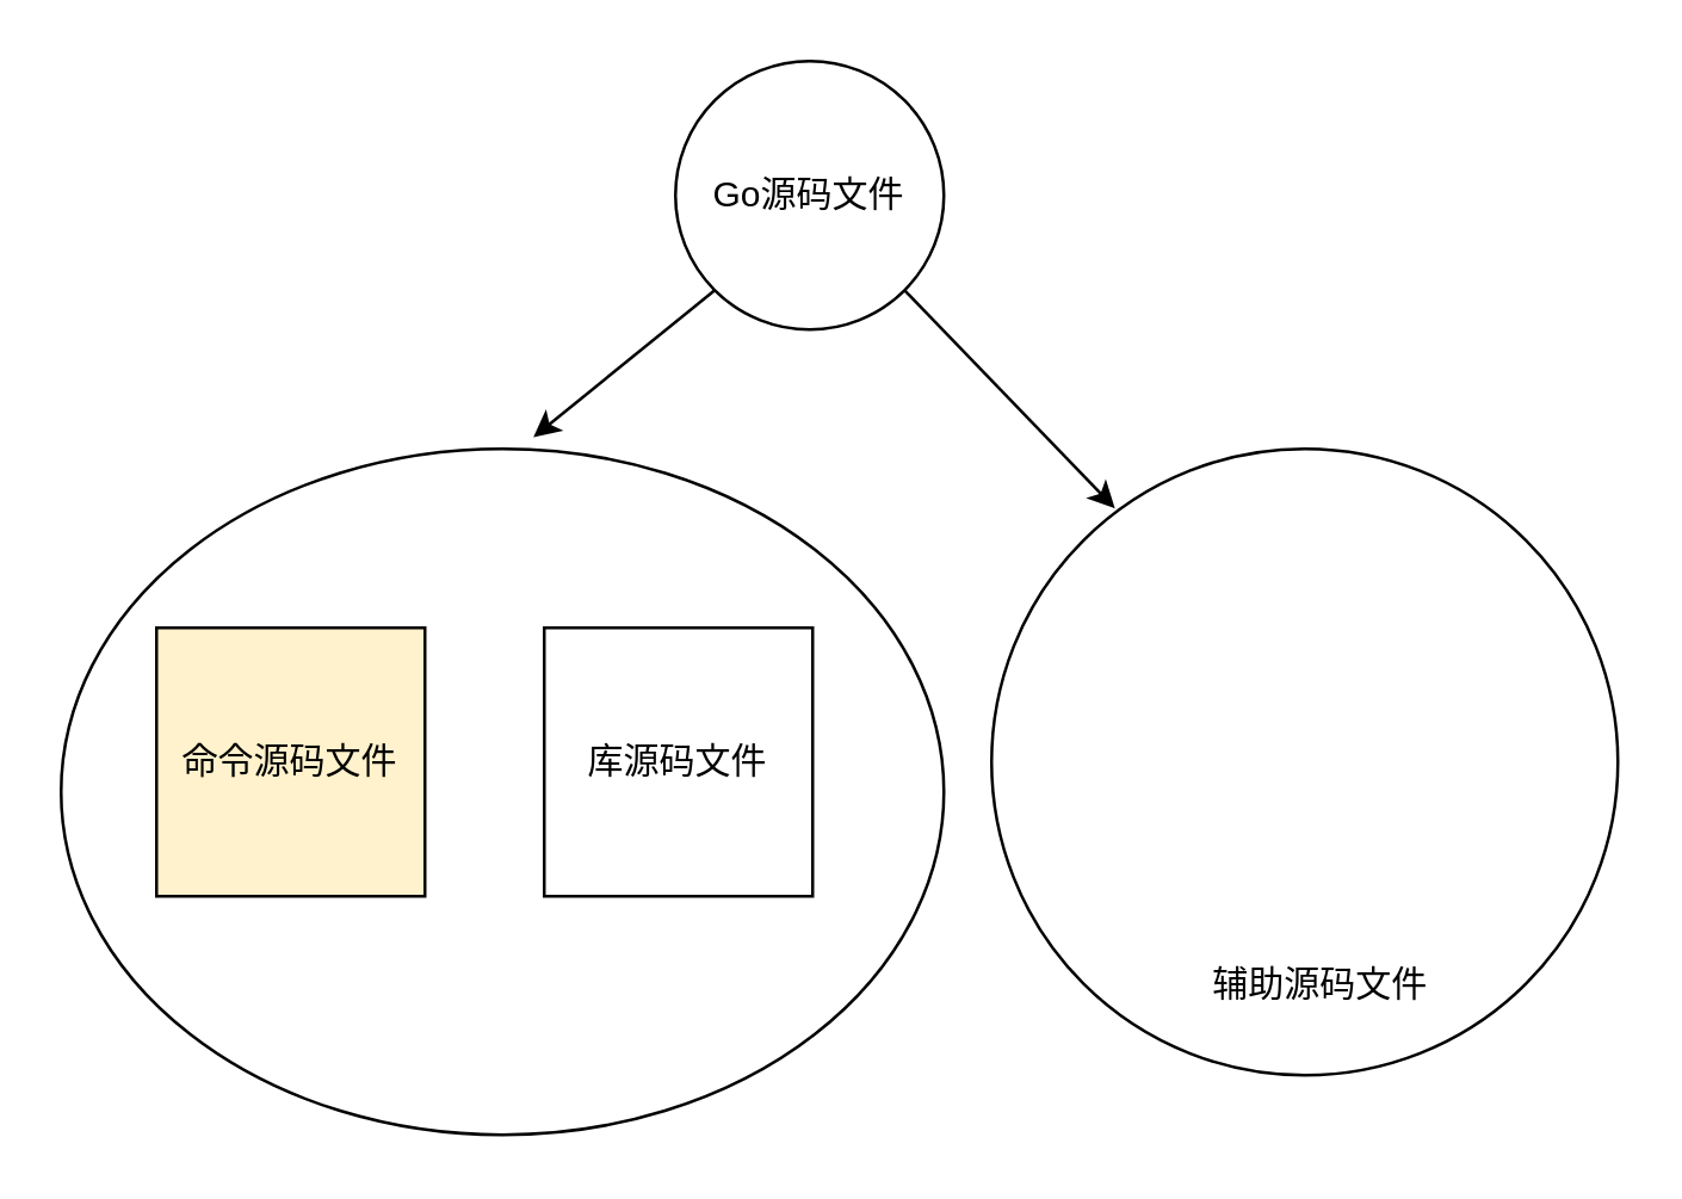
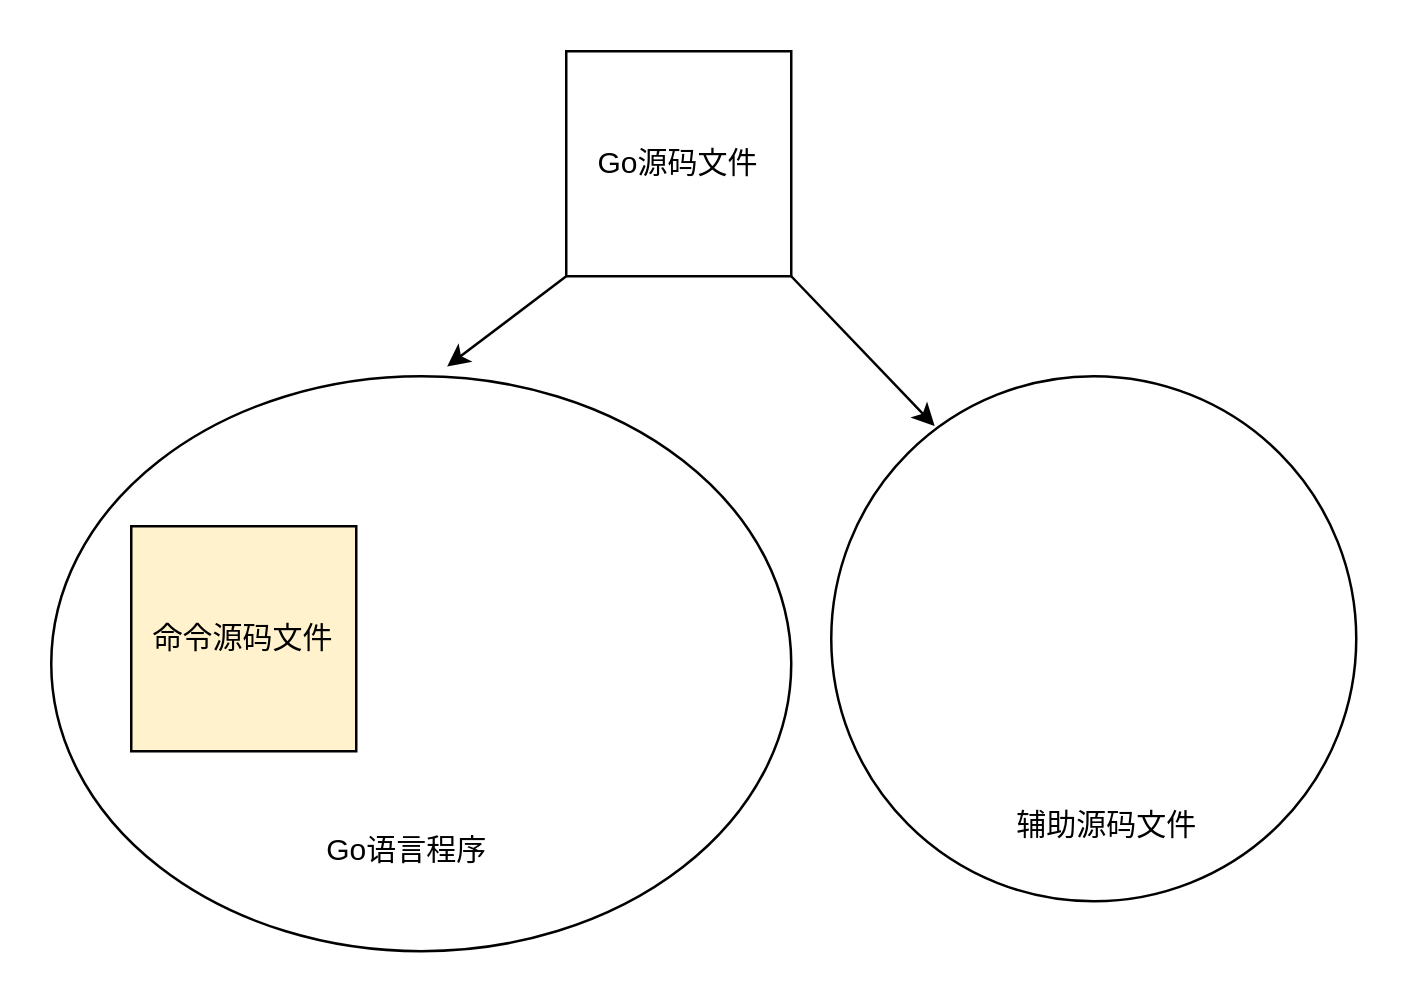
  <mxCell id="0" />
  <mxCell id="1" parent="0" />
  <mxCell id="2" value="" style="ellipse;whiteSpace=wrap;html=1;aspect=fixed;" vertex="1" parent="1"><mxGeometry x="332" y="150" width="210" height="210" as="geometry" /></mxCell>
  <mxCell id="3" value="" style="ellipse;whiteSpace=wrap;html=1;" vertex="1" parent="1"><mxGeometry x="20" y="150" width="296" height="230" as="geometry" /></mxCell>
- <mxCell id="4" value="Go源码文件" style="ellipse;whiteSpace=wrap;html=1;aspect=fixed;" vertex="1" parent="1"><mxGeometry x="226" y="20" width="90" height="90" as="geometry" /></mxCell>
+ <mxCell id="4" value="Go源码文件" style="whiteSpace=wrap;html=1;aspect=fixed;" vertex="1" parent="1"><mxGeometry x="226" y="20" width="90" height="90" as="geometry" /></mxCell>
  <mxCell id="5" value="命令源码文件" style="whiteSpace=wrap;html=1;aspect=fixed;fillColor=#fff2cc;" vertex="1" parent="1"><mxGeometry x="52" y="210" width="90" height="90" as="geometry" /></mxCell>
- <mxCell id="6" value="库源码文件" style="whiteSpace=wrap;html=1;aspect=fixed;" vertex="1" parent="1"><mxGeometry x="182" y="210" width="90" height="90" as="geometry" /></mxCell>
  <mxCell id="7" value="" style="endArrow=classic;html=1;rounded=0;exitX=0;exitY=1;exitDx=0;exitDy=0;entryX=0.535;entryY=-0.017;entryDx=0;entryDy=0;entryPerimeter=0;" edge="1" parent="1" source="4" target="3"><mxGeometry width="50" height="50" relative="1" as="geometry"><mxPoint x="142" y="110" as="sourcePoint" /><mxPoint x="182" y="80" as="targetPoint" /></mxGeometry></mxCell>
  <mxCell id="8" value="" style="endArrow=classic;html=1;rounded=0;exitX=1;exitY=1;exitDx=0;exitDy=0;entryX=0.197;entryY=0.095;entryDx=0;entryDy=0;entryPerimeter=0;" edge="1" parent="1" source="4" target="2"><mxGeometry width="50" height="50" relative="1" as="geometry"><mxPoint x="362" y="150" as="sourcePoint" /><mxPoint x="412" y="100" as="targetPoint" /></mxGeometry></mxCell>
+ <mxCell id="9" value="Go语言程序" style="text;html=1;resizable=0;autosize=1;align=center;verticalAlign=middle;points=[];fillColor=none;strokeColor=none;rounded=0;" vertex="1" parent="1"><mxGeometry x="122" y="330" width="80" height="20" as="geometry" /></mxCell>
  <mxCell id="10" value="辅助源码文件" style="text;html=1;resizable=0;autosize=1;align=center;verticalAlign=middle;points=[];fillColor=none;strokeColor=none;rounded=0;" vertex="1" parent="1"><mxGeometry x="397" y="320" width="90" height="20" as="geometry" /></mxCell>
